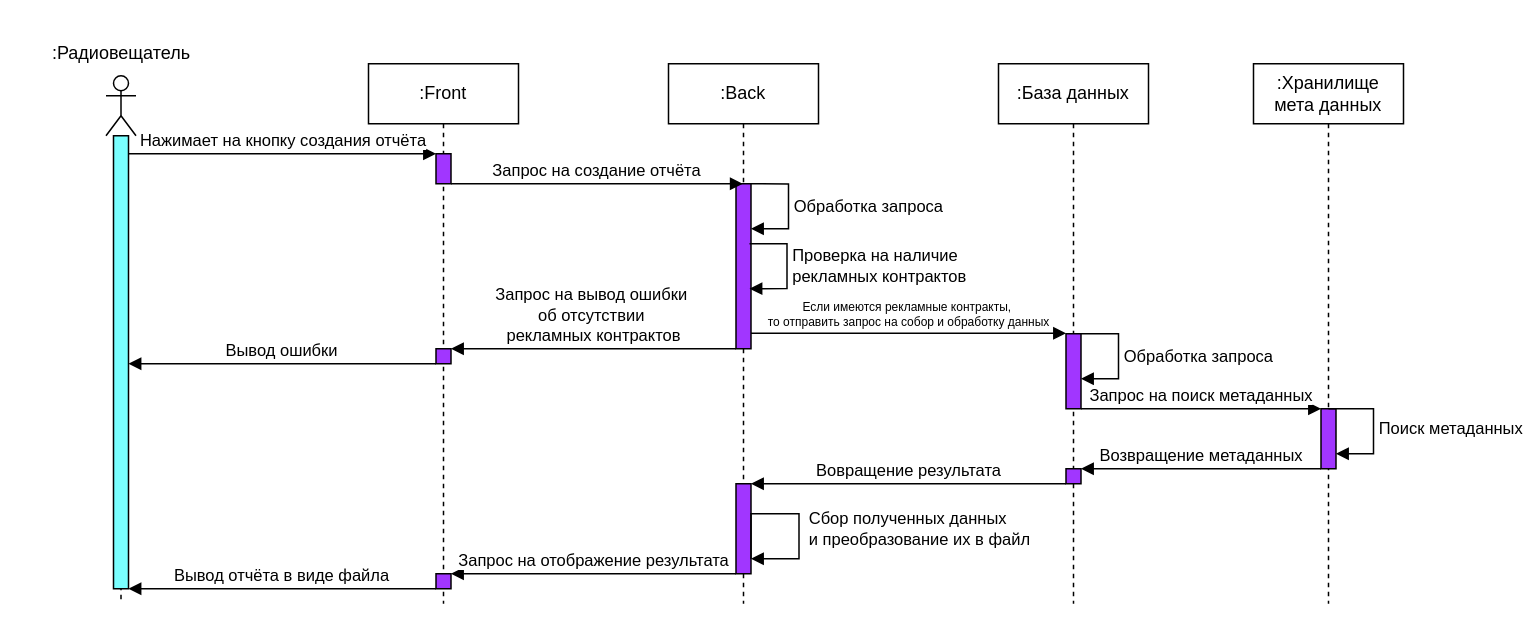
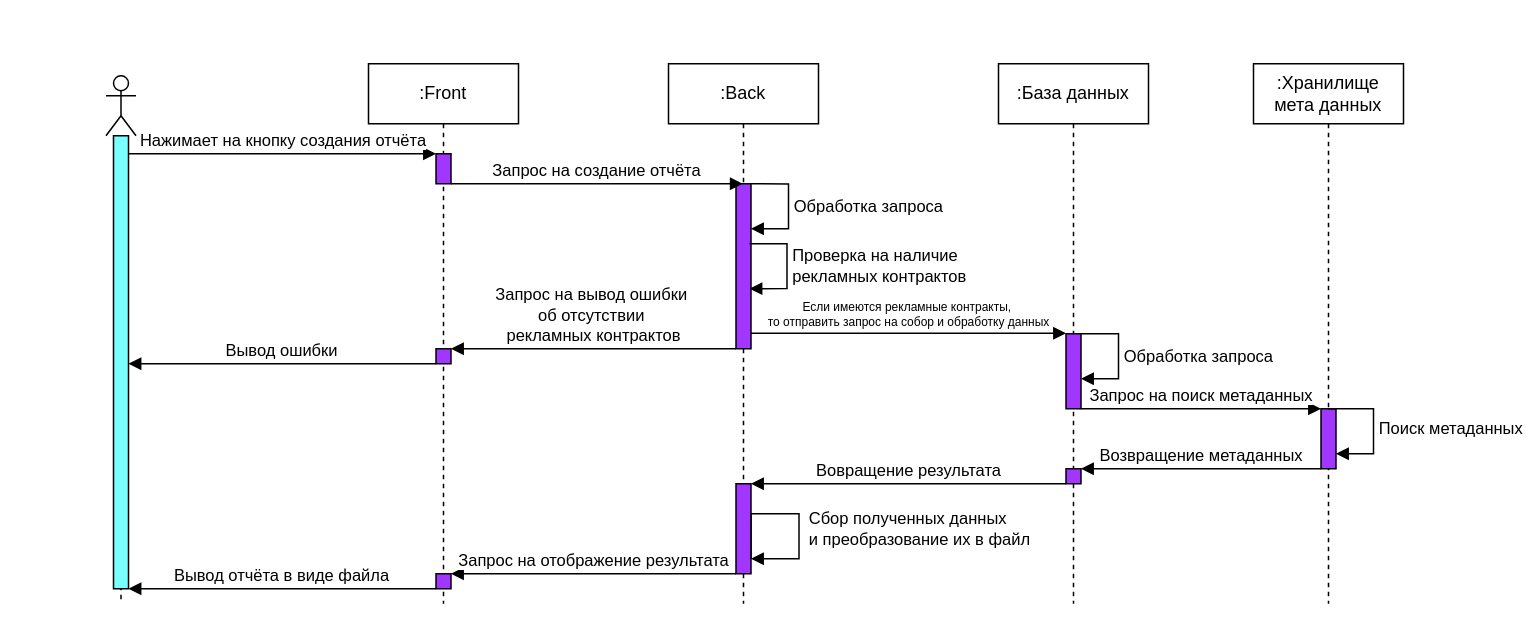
  <mxCell id="0" />
  <mxCell id="1" parent="0" />
  <mxCell id="2" value="" style="shape=umlLifeline;perimeter=lifelinePerimeter;whiteSpace=wrap;html=1;container=1;dropTarget=0;collapsible=0;recursiveResize=0;outlineConnect=0;portConstraint=eastwest;newEdgeStyle={&quot;curved&quot;:0,&quot;rounded&quot;:0};participant=umlActor;" parent="1" vertex="1"><mxGeometry x="70" y="50" width="20" height="352" as="geometry" /></mxCell>
  <mxCell id="3" value=":Front" style="shape=umlLifeline;perimeter=lifelinePerimeter;whiteSpace=wrap;html=1;container=1;dropTarget=0;collapsible=0;recursiveResize=0;outlineConnect=0;portConstraint=eastwest;newEdgeStyle={&quot;curved&quot;:0,&quot;rounded&quot;:0};" parent="1" vertex="1"><mxGeometry x="245" y="42" width="100" height="360" as="geometry" /></mxCell>
  <mxCell id="4" value="" style="html=1;points=[[0,0,0,0,5],[0,1,0,0,-5],[1,0,0,0,5],[1,1,0,0,-5]];perimeter=orthogonalPerimeter;outlineConnect=0;targetShapes=umlLifeline;portConstraint=eastwest;newEdgeStyle={&quot;curved&quot;:0,&quot;rounded&quot;:0};fillColor=#A136FF;fontStyle=1" parent="3" vertex="1"><mxGeometry x="45" y="60" width="10" height="20" as="geometry" /></mxCell>
  <mxCell id="5" value="" style="html=1;points=[[0,0,0,0,5],[0,1,0,0,-5],[1,0,0,0,5],[1,1,0,0,-5]];perimeter=orthogonalPerimeter;outlineConnect=0;targetShapes=umlLifeline;portConstraint=eastwest;newEdgeStyle={&quot;curved&quot;:0,&quot;rounded&quot;:0};fillColor=#A136FF;" parent="3" vertex="1"><mxGeometry x="45" y="340" width="10" height="10" as="geometry" /></mxCell>
  <mxCell id="6" value="" style="html=1;points=[[0,0,0,0,5],[0,1,0,0,-5],[1,0,0,0,5],[1,1,0,0,-5]];perimeter=orthogonalPerimeter;outlineConnect=0;targetShapes=umlLifeline;portConstraint=eastwest;newEdgeStyle={&quot;curved&quot;:0,&quot;rounded&quot;:0};fillColor=#A136FF;fontStyle=1" vertex="1" parent="3"><mxGeometry x="45" y="190" width="10" height="10" as="geometry" /></mxCell>
  <mxCell id="7" value=":Back" style="shape=umlLifeline;perimeter=lifelinePerimeter;whiteSpace=wrap;html=1;container=1;dropTarget=0;collapsible=0;recursiveResize=0;outlineConnect=0;portConstraint=eastwest;newEdgeStyle={&quot;curved&quot;:0,&quot;rounded&quot;:0};" parent="1" vertex="1"><mxGeometry x="445" y="42" width="100" height="360" as="geometry" /></mxCell>
  <mxCell id="8" value="" style="html=1;points=[[0,0,0,0,5],[0,1,0,0,-5],[1,0,0,0,5],[1,1,0,0,-5]];perimeter=orthogonalPerimeter;outlineConnect=0;targetShapes=umlLifeline;portConstraint=eastwest;newEdgeStyle={&quot;curved&quot;:0,&quot;rounded&quot;:0};fillColor=#A136FF;" parent="7" vertex="1"><mxGeometry x="45" y="80" width="10" height="110" as="geometry" /></mxCell>
  <mxCell id="9" value="Обработка запроса" style="html=1;align=left;spacingLeft=2;endArrow=block;rounded=0;edgeStyle=orthogonalEdgeStyle;curved=0;rounded=0;" parent="7" target="8" edge="1"><mxGeometry relative="1" as="geometry"><mxPoint x="55" y="80.06" as="sourcePoint" /><Array as="points"><mxPoint x="80" y="80" /><mxPoint x="80" y="110" /></Array><mxPoint x="60" y="110.064" as="targetPoint" /></mxGeometry></mxCell>
  <mxCell id="10" value="" style="html=1;points=[[0,0,0,0,5],[0,1,0,0,-5],[1,0,0,0,5],[1,1,0,0,-5]];perimeter=orthogonalPerimeter;outlineConnect=0;targetShapes=umlLifeline;portConstraint=eastwest;newEdgeStyle={&quot;curved&quot;:0,&quot;rounded&quot;:0};fillColor=#A136FF;" parent="7" vertex="1"><mxGeometry x="45" y="280" width="10" height="60" as="geometry" /></mxCell>
  <mxCell id="11" value="Сбор полученных данных&amp;nbsp;&lt;br&gt;и преобразование их в файл" style="html=1;align=left;spacingLeft=2;endArrow=block;rounded=0;edgeStyle=orthogonalEdgeStyle;curved=0;rounded=0;" parent="7" target="10" edge="1"><mxGeometry x="0.161" y="3" relative="1" as="geometry"><mxPoint x="55.0" y="330" as="sourcePoint" /><Array as="points"><mxPoint x="55" y="300" /><mxPoint x="87" y="300" /><mxPoint x="87" y="330" /></Array><mxPoint x="55.0" y="330" as="targetPoint" /><mxPoint as="offset" /></mxGeometry></mxCell>
  <mxCell id="12" value=":База данных" style="shape=umlLifeline;perimeter=lifelinePerimeter;whiteSpace=wrap;html=1;container=1;dropTarget=0;collapsible=0;recursiveResize=0;outlineConnect=0;portConstraint=eastwest;newEdgeStyle={&quot;curved&quot;:0,&quot;rounded&quot;:0};" parent="1" vertex="1"><mxGeometry x="665" y="42" width="100" height="360" as="geometry" /></mxCell>
  <mxCell id="13" value="" style="html=1;points=[[0,0,0,0,5],[0,1,0,0,-5],[1,0,0,0,5],[1,1,0,0,-5]];perimeter=orthogonalPerimeter;outlineConnect=0;targetShapes=umlLifeline;portConstraint=eastwest;newEdgeStyle={&quot;curved&quot;:0,&quot;rounded&quot;:0};fillColor=#A136FF;" parent="12" vertex="1"><mxGeometry x="45" y="180" width="10" height="50" as="geometry" /></mxCell>
  <mxCell id="14" value="Обработка запроса" style="html=1;align=left;spacingLeft=2;endArrow=block;rounded=0;edgeStyle=orthogonalEdgeStyle;curved=0;rounded=0;" parent="12" target="13" edge="1"><mxGeometry relative="1" as="geometry"><mxPoint x="55" y="180" as="sourcePoint" /><Array as="points"><mxPoint x="80" y="180" /><mxPoint x="80" y="210" /></Array><mxPoint x="50" y="230" as="targetPoint" /></mxGeometry></mxCell>
  <mxCell id="15" value="" style="html=1;points=[[0,0,0,0,5],[0,1,0,0,-5],[1,0,0,0,5],[1,1,0,0,-5]];perimeter=orthogonalPerimeter;outlineConnect=0;targetShapes=umlLifeline;portConstraint=eastwest;newEdgeStyle={&quot;curved&quot;:0,&quot;rounded&quot;:0};fillColor=#A136FF;" parent="12" vertex="1"><mxGeometry x="45" y="270" width="10" height="10" as="geometry" /></mxCell>
- <mxCell id="16" value=":Радиовещатель" style="text;html=1;align=center;verticalAlign=middle;resizable=0;points=[];autosize=1;strokeColor=none;fillColor=none;" parent="1" vertex="1"><mxGeometry x="20" y="20" width="120" height="30" as="geometry" /></mxCell>
  <mxCell id="17" value="Нажимает на кнопку создания отчёта" style="html=1;verticalAlign=bottom;endArrow=block;curved=0;rounded=0;" parent="1" source="21" target="4" edge="1"><mxGeometry width="80" relative="1" as="geometry"><mxPoint x="185" y="142" as="sourcePoint" /><mxPoint x="265" y="142" as="targetPoint" /><Array as="points"><mxPoint x="235" y="102" /></Array></mxGeometry></mxCell>
  <mxCell id="18" value="Запрос на создание отчёта" style="html=1;verticalAlign=bottom;endArrow=block;curved=0;rounded=0;" parent="1" source="4" target="7" edge="1"><mxGeometry width="80" relative="1" as="geometry"><mxPoint x="405" y="102" as="sourcePoint" /><mxPoint x="440" y="122" as="targetPoint" /><Array as="points"><mxPoint x="365" y="122" /></Array></mxGeometry></mxCell>
  <mxCell id="19" value="Запрос на отображение результата" style="html=1;verticalAlign=bottom;endArrow=block;curved=0;rounded=0;" parent="1" edge="1"><mxGeometry width="80" relative="1" as="geometry"><mxPoint x="490" y="382" as="sourcePoint" /><mxPoint x="300" y="382" as="targetPoint" /><Array as="points"><mxPoint x="405" y="382" /><mxPoint x="335" y="382" /></Array></mxGeometry></mxCell>
  <mxCell id="20" value="Вывод отчёта в виде файла" style="html=1;verticalAlign=bottom;endArrow=block;curved=0;rounded=0;" parent="1" source="5" target="21" edge="1"><mxGeometry width="80" relative="1" as="geometry"><mxPoint x="175" y="182" as="sourcePoint" /><mxPoint x="255" y="182" as="targetPoint" /><Array as="points"><mxPoint x="195" y="392" /></Array></mxGeometry></mxCell>
  <mxCell id="21" value="" style="html=1;points=[[0,0,0,0,5],[0,1,0,0,-5],[1,0,0,0,5],[1,1,0,0,-5]];perimeter=orthogonalPerimeter;outlineConnect=0;targetShapes=umlLifeline;portConstraint=eastwest;newEdgeStyle={&quot;curved&quot;:0,&quot;rounded&quot;:0};fillColor=#7AFFFF;" parent="1" vertex="1"><mxGeometry x="75" y="90" width="10" height="302" as="geometry" /></mxCell>
  <mxCell id="22" value="&lt;font style=&quot;font-size: 8px;&quot;&gt;Если имеются рекламные контракты,&amp;nbsp;&lt;/font&gt;&lt;div style=&quot;font-size: 8px;&quot;&gt;&lt;font style=&quot;font-size: 8px;&quot;&gt;то отправить запрос на собор и обработку данных&lt;/font&gt;&lt;/div&gt;" style="html=1;verticalAlign=bottom;endArrow=block;curved=0;rounded=0;" parent="1" edge="1"><mxGeometry width="80" relative="1" as="geometry"><mxPoint x="500" y="221.71" as="sourcePoint" /><mxPoint x="710" y="221.71" as="targetPoint" /><Array as="points"><mxPoint x="595" y="221.71" /></Array></mxGeometry></mxCell>
  <mxCell id="23" value=":Хранилище мета данных" style="shape=umlLifeline;perimeter=lifelinePerimeter;whiteSpace=wrap;html=1;container=1;dropTarget=0;collapsible=0;recursiveResize=0;outlineConnect=0;portConstraint=eastwest;newEdgeStyle={&quot;curved&quot;:0,&quot;rounded&quot;:0};" parent="1" vertex="1"><mxGeometry x="835" y="42" width="100" height="360" as="geometry" /></mxCell>
  <mxCell id="24" value="" style="html=1;points=[[0,0,0,0,5],[0,1,0,0,-5],[1,0,0,0,5],[1,1,0,0,-5]];perimeter=orthogonalPerimeter;outlineConnect=0;targetShapes=umlLifeline;portConstraint=eastwest;newEdgeStyle={&quot;curved&quot;:0,&quot;rounded&quot;:0};fillColor=#A136FF;" parent="23" vertex="1"><mxGeometry x="45" y="230" width="10" height="40" as="geometry" /></mxCell>
  <mxCell id="25" value="Поиск метаданных" style="html=1;align=left;spacingLeft=2;endArrow=block;rounded=0;edgeStyle=orthogonalEdgeStyle;curved=0;rounded=0;" parent="23" target="24" edge="1"><mxGeometry relative="1" as="geometry"><mxPoint x="50" y="230" as="sourcePoint" /><Array as="points"><mxPoint x="80" y="230" /><mxPoint x="80" y="260" /></Array><mxPoint x="45" y="280" as="targetPoint" /></mxGeometry></mxCell>
  <mxCell id="26" value="Запрос на поиск метаданных" style="html=1;verticalAlign=bottom;endArrow=block;curved=0;rounded=0;" parent="1" edge="1"><mxGeometry width="80" relative="1" as="geometry"><mxPoint x="720" y="272" as="sourcePoint" /><mxPoint x="880" y="272" as="targetPoint" /><Array as="points"><mxPoint x="815" y="272" /></Array></mxGeometry></mxCell>
  <mxCell id="27" value="Возвращение метаданных" style="html=1;verticalAlign=bottom;endArrow=block;curved=0;rounded=0;" parent="1" source="24" target="15" edge="1"><mxGeometry width="80" relative="1" as="geometry"><mxPoint x="755" y="352" as="sourcePoint" /><mxPoint x="835" y="352" as="targetPoint" /></mxGeometry></mxCell>
  <mxCell id="28" value="Вовращение результата" style="html=1;verticalAlign=bottom;endArrow=block;curved=0;rounded=0;" parent="1" source="15" target="10" edge="1"><mxGeometry width="80" relative="1" as="geometry"><mxPoint x="575" y="352" as="sourcePoint" /><mxPoint x="655" y="352" as="targetPoint" /><Array as="points"><mxPoint x="605" y="322" /><mxPoint x="515" y="322" /></Array></mxGeometry></mxCell>
  <mxCell id="29" value="Проверка на наличие &lt;br&gt;рекламных контрактов" style="html=1;align=left;spacingLeft=2;endArrow=block;rounded=0;edgeStyle=orthogonalEdgeStyle;curved=0;rounded=0;" edge="1" parent="1"><mxGeometry relative="1" as="geometry"><mxPoint x="499" y="162" as="sourcePoint" /><Array as="points"><mxPoint x="524" y="161.94" /><mxPoint x="524" y="191.94" /></Array><mxPoint x="499" y="191.94" as="targetPoint" /></mxGeometry></mxCell>
  <mxCell id="30" value="Запрос на вывод ошибки&amp;nbsp;&lt;div&gt;&lt;div&gt;об отсутствии&amp;nbsp;&lt;/div&gt;&lt;div&gt;рекламных контрактов&lt;/div&gt;&lt;/div&gt;" style="html=1;verticalAlign=bottom;endArrow=block;curved=0;rounded=0;" edge="1" parent="1" source="8" target="6"><mxGeometry width="80" relative="1" as="geometry"><mxPoint x="375" y="212" as="sourcePoint" /><mxPoint x="455" y="212" as="targetPoint" /></mxGeometry></mxCell>
  <mxCell id="31" value="Вывод ошибки" style="html=1;verticalAlign=bottom;endArrow=block;curved=0;rounded=0;" edge="1" parent="1" source="6" target="21"><mxGeometry width="80" relative="1" as="geometry"><mxPoint x="235" y="222" as="sourcePoint" /><mxPoint x="315" y="222" as="targetPoint" /><Array as="points"><mxPoint x="185" y="242" /></Array></mxGeometry></mxCell>
